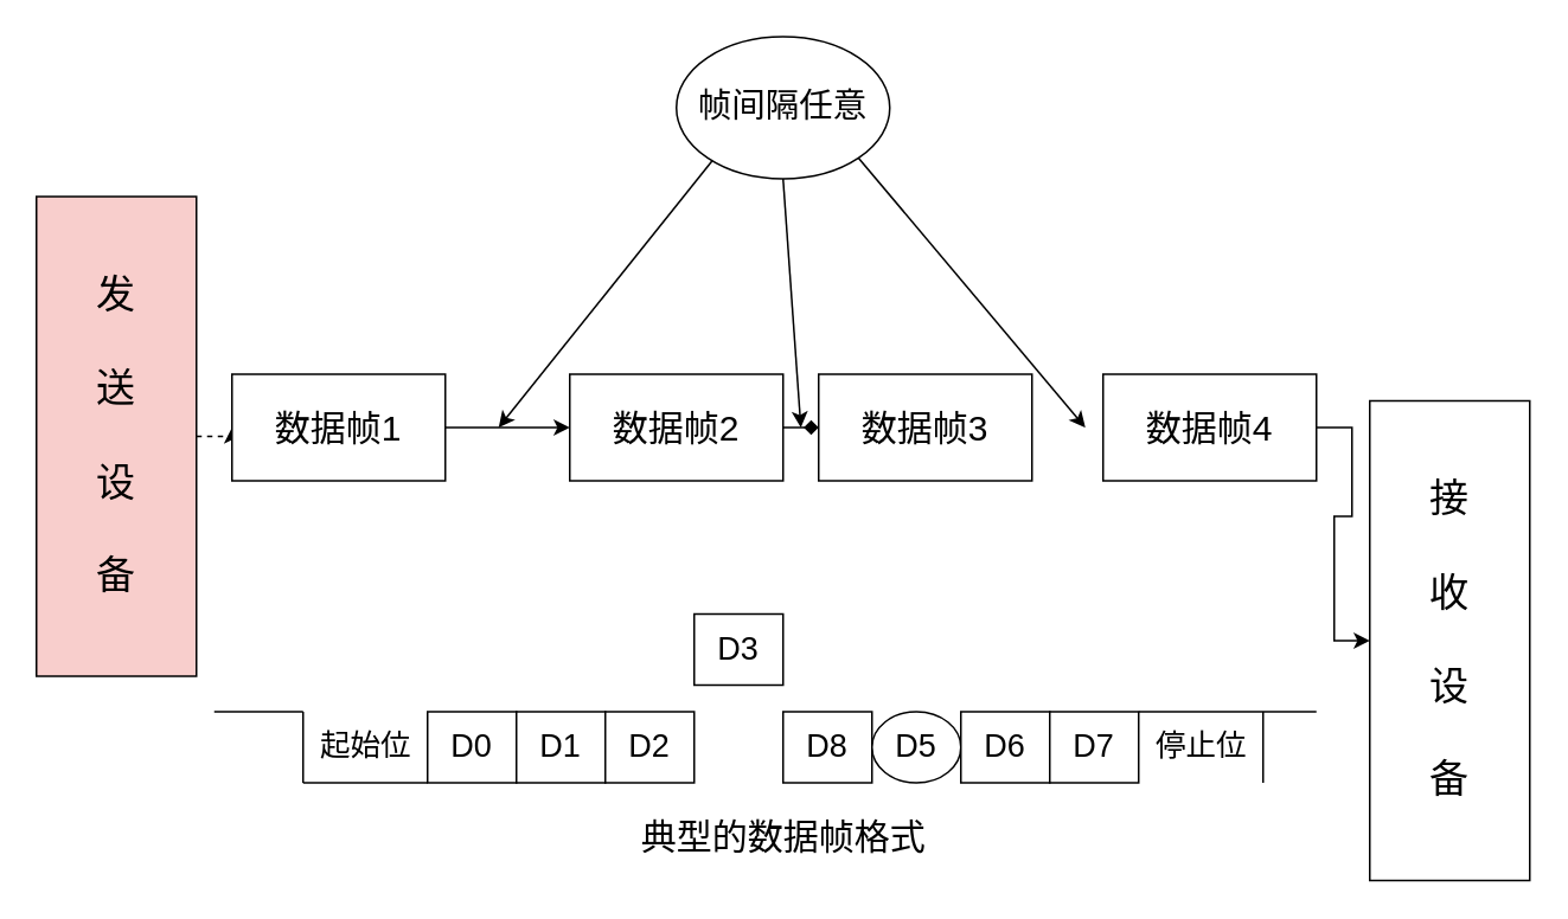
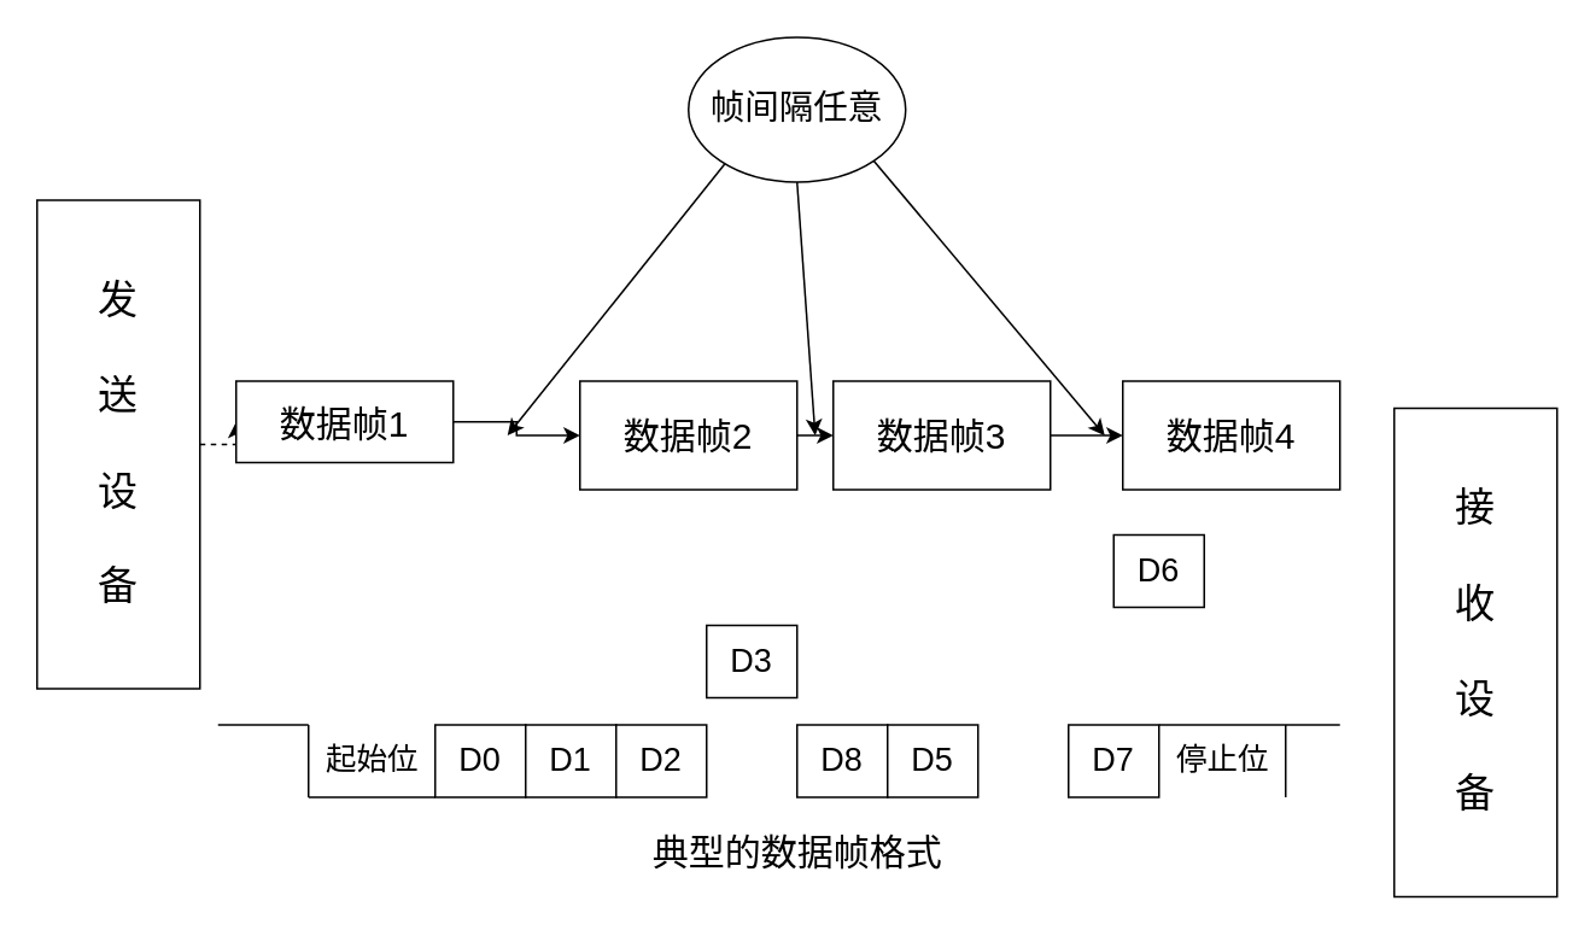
  <mxCell id="0" />
  <mxCell id="1" parent="0" />
  <mxCell id="2" value="" style="edgeStyle=orthogonalEdgeStyle;rounded=0;orthogonalLoop=1;jettySize=auto;html=1;dashed=1;" edge="1" parent="1" source="3" target="5"><mxGeometry relative="1" as="geometry" /></mxCell>
- <mxCell id="3" value="&lt;font style=&quot;font-size: 22px&quot;&gt;发&lt;br&gt;&lt;br&gt;送&lt;br&gt;&lt;br&gt;设&lt;br&gt;&lt;br&gt;备&lt;/font&gt;" style="rounded=0;whiteSpace=wrap;html=1;fillColor=#f8cecc;" vertex="1" parent="1"><mxGeometry x="20" y="110" width="90" height="270" as="geometry" /></mxCell>
+ <mxCell id="3" value="&lt;font style=&quot;font-size: 22px&quot;&gt;发&lt;br&gt;&lt;br&gt;送&lt;br&gt;&lt;br&gt;设&lt;br&gt;&lt;br&gt;备&lt;/font&gt;" style="rounded=0;whiteSpace=wrap;html=1;" vertex="1" parent="1"><mxGeometry x="20" y="110" width="90" height="270" as="geometry" /></mxCell>
  <mxCell id="4" value="" style="edgeStyle=orthogonalEdgeStyle;rounded=0;orthogonalLoop=1;jettySize=auto;html=1;" edge="1" parent="1" source="5" target="7"><mxGeometry relative="1" as="geometry" /></mxCell>
- <mxCell id="5" value="&lt;font style=&quot;font-size: 20px&quot;&gt;数据帧1&lt;/font&gt;" style="rounded=0;whiteSpace=wrap;html=1;" vertex="1" parent="1"><mxGeometry x="130" y="210" width="120" height="60" as="geometry" /></mxCell>
- <mxCell id="6" style="edgeStyle=orthogonalEdgeStyle;rounded=0;orthogonalLoop=1;jettySize=auto;html=1;exitX=1;exitY=0.5;exitDx=0;exitDy=0;entryX=0;entryY=0.5;entryDx=0;entryDy=0;endArrow=diamond;" edge="1" parent="1" source="7" target="9"><mxGeometry relative="1" as="geometry" /></mxCell>
+ <mxCell id="5" value="&lt;font style=&quot;font-size: 20px&quot;&gt;数据帧1&lt;/font&gt;" style="rounded=0;whiteSpace=wrap;html=1;" vertex="1" parent="1"><mxGeometry x="130" y="210" width="120" height="45" as="geometry" /></mxCell>
+ <mxCell id="6" style="edgeStyle=orthogonalEdgeStyle;rounded=0;orthogonalLoop=1;jettySize=auto;html=1;exitX=1;exitY=0.5;exitDx=0;exitDy=0;entryX=0;entryY=0.5;entryDx=0;entryDy=0;" edge="1" parent="1" source="7" target="9"><mxGeometry relative="1" as="geometry" /></mxCell>
  <mxCell id="7" value="&lt;font style=&quot;font-size: 20px&quot;&gt;数据帧2&lt;/font&gt;" style="rounded=0;whiteSpace=wrap;html=1;" vertex="1" parent="1"><mxGeometry x="320" y="210" width="120" height="60" as="geometry" /></mxCell>
+ <mxCell id="8" value="" style="edgeStyle=orthogonalEdgeStyle;rounded=0;orthogonalLoop=1;jettySize=auto;html=1;" edge="1" parent="1" source="9" target="11"><mxGeometry relative="1" as="geometry" /></mxCell>
  <mxCell id="9" value="&lt;font style=&quot;font-size: 20px&quot;&gt;数据帧3&lt;/font&gt;" style="rounded=0;whiteSpace=wrap;html=1;" vertex="1" parent="1"><mxGeometry x="460" y="210" width="120" height="60" as="geometry" /></mxCell>
- <mxCell id="10" value="" style="edgeStyle=orthogonalEdgeStyle;rounded=0;orthogonalLoop=1;jettySize=auto;html=1;" edge="1" parent="1" source="11" target="12"><mxGeometry relative="1" as="geometry" /></mxCell>
  <mxCell id="11" value="&lt;font style=&quot;font-size: 20px&quot;&gt;数据帧4&lt;/font&gt;" style="rounded=0;whiteSpace=wrap;html=1;" vertex="1" parent="1"><mxGeometry x="620" y="210" width="120" height="60" as="geometry" /></mxCell>
  <mxCell id="12" value="&lt;font style=&quot;font-size: 22px&quot;&gt;接&lt;br&gt;&lt;br&gt;收&lt;br&gt;&lt;br&gt;设&lt;br&gt;&lt;br&gt;备&lt;/font&gt;" style="rounded=0;whiteSpace=wrap;html=1;" vertex="1" parent="1"><mxGeometry x="770" y="225" width="90" height="270" as="geometry" /></mxCell>
  <mxCell id="13" value="&lt;font style=&quot;font-size: 19px&quot;&gt;帧间隔任意&lt;/font&gt;" style="ellipse;whiteSpace=wrap;html=1;" vertex="1" parent="1"><mxGeometry x="380" y="20" width="120" height="80" as="geometry" /></mxCell>
  <mxCell id="14" value="" style="endArrow=classic;html=1;" edge="1" parent="1"><mxGeometry width="50" height="50" relative="1" as="geometry"><mxPoint x="400" y="90" as="sourcePoint" /><mxPoint x="280" y="240" as="targetPoint" /></mxGeometry></mxCell>
  <mxCell id="15" value="" style="endArrow=classic;html=1;" edge="1" parent="1"><mxGeometry width="50" height="50" relative="1" as="geometry"><mxPoint x="440" y="100" as="sourcePoint" /><mxPoint x="450" y="240" as="targetPoint" /></mxGeometry></mxCell>
  <mxCell id="16" value="" style="endArrow=classic;html=1;exitX=1;exitY=1;exitDx=0;exitDy=0;" edge="1" parent="1" source="13"><mxGeometry width="50" height="50" relative="1" as="geometry"><mxPoint x="485" y="85" as="sourcePoint" /><mxPoint x="610" y="240" as="targetPoint" /></mxGeometry></mxCell>
  <mxCell id="17" value="&lt;font style=&quot;font-size: 18px&quot;&gt;D0&lt;/font&gt;" style="rounded=0;whiteSpace=wrap;html=1;" vertex="1" parent="1"><mxGeometry x="240" y="400" width="50" height="40" as="geometry" /></mxCell>
  <mxCell id="18" value="&lt;font style=&quot;font-size: 18px&quot;&gt;D1&lt;br&gt;&lt;/font&gt;" style="rounded=0;whiteSpace=wrap;html=1;" vertex="1" parent="1"><mxGeometry x="290" y="400" width="50" height="40" as="geometry" /></mxCell>
  <mxCell id="19" value="&lt;font style=&quot;font-size: 18px&quot;&gt;D2&lt;br&gt;&lt;/font&gt;" style="rounded=0;whiteSpace=wrap;html=1;" vertex="1" parent="1"><mxGeometry x="340" y="400" width="50" height="40" as="geometry" /></mxCell>
  <mxCell id="20" value="&lt;font style=&quot;font-size: 18px&quot;&gt;D3&lt;/font&gt;" style="rounded=0;whiteSpace=wrap;html=1;" vertex="1" parent="1"><mxGeometry x="390" y="345" width="50" height="40" as="geometry" /></mxCell>
  <mxCell id="21" value="&lt;font style=&quot;font-size: 18px&quot;&gt;D8&lt;/font&gt;" style="rounded=0;whiteSpace=wrap;html=1;" vertex="1" parent="1"><mxGeometry x="440" y="400" width="50" height="40" as="geometry" /></mxCell>
- <mxCell id="22" value="&lt;font style=&quot;font-size: 18px&quot;&gt;D5&lt;/font&gt;" style="ellipse;whiteSpace=wrap;html=1;" vertex="1" parent="1"><mxGeometry x="490" y="400" width="50" height="40" as="geometry" /></mxCell>
- <mxCell id="23" value="&lt;font style=&quot;font-size: 18px&quot;&gt;D6&lt;/font&gt;" style="rounded=0;whiteSpace=wrap;html=1;" vertex="1" parent="1"><mxGeometry x="540" y="400" width="50" height="40" as="geometry" /></mxCell>
+ <mxCell id="22" value="&lt;font style=&quot;font-size: 18px&quot;&gt;D5&lt;/font&gt;" style="rounded=0;whiteSpace=wrap;html=1;" vertex="1" parent="1"><mxGeometry x="490" y="400" width="50" height="40" as="geometry" /></mxCell>
+ <mxCell id="23" value="&lt;font style=&quot;font-size: 18px&quot;&gt;D6&lt;/font&gt;" style="rounded=0;whiteSpace=wrap;html=1;" vertex="1" parent="1"><mxGeometry x="615" y="295" width="50" height="40" as="geometry" /></mxCell>
  <mxCell id="24" value="&lt;font style=&quot;font-size: 18px&quot;&gt;D7&lt;/font&gt;" style="rounded=0;whiteSpace=wrap;html=1;" vertex="1" parent="1"><mxGeometry x="590" y="400" width="50" height="40" as="geometry" /></mxCell>
  <mxCell id="25" value="" style="endArrow=none;html=1;" edge="1" parent="1"><mxGeometry width="50" height="50" relative="1" as="geometry"><mxPoint x="640" y="400" as="sourcePoint" /><mxPoint x="740" y="400" as="targetPoint" /></mxGeometry></mxCell>
  <mxCell id="26" value="&lt;font style=&quot;font-size: 17px&quot;&gt;停止位&lt;/font&gt;" style="text;html=1;align=center;verticalAlign=middle;resizable=0;points=[];autosize=1;" vertex="1" parent="1"><mxGeometry x="640" y="410" width="70" height="20" as="geometry" /></mxCell>
  <mxCell id="27" value="" style="endArrow=none;html=1;" edge="1" parent="1"><mxGeometry width="50" height="50" relative="1" as="geometry"><mxPoint x="710" y="400" as="sourcePoint" /><mxPoint x="710" y="440" as="targetPoint" /></mxGeometry></mxCell>
  <mxCell id="28" value="" style="endArrow=none;html=1;" edge="1" parent="1"><mxGeometry width="50" height="50" relative="1" as="geometry"><mxPoint x="170" y="440" as="sourcePoint" /><mxPoint x="240" y="440" as="targetPoint" /></mxGeometry></mxCell>
  <mxCell id="29" value="&lt;font style=&quot;font-size: 17px&quot;&gt;起始位&lt;/font&gt;" style="text;html=1;align=center;verticalAlign=middle;resizable=0;points=[];autosize=1;" vertex="1" parent="1"><mxGeometry x="170" y="410" width="70" height="20" as="geometry" /></mxCell>
  <mxCell id="30" value="" style="endArrow=none;html=1;" edge="1" parent="1"><mxGeometry width="50" height="50" relative="1" as="geometry"><mxPoint x="170" y="440" as="sourcePoint" /><mxPoint x="170" y="400" as="targetPoint" /></mxGeometry></mxCell>
  <mxCell id="31" value="" style="endArrow=none;html=1;" edge="1" parent="1"><mxGeometry width="50" height="50" relative="1" as="geometry"><mxPoint x="170" y="400" as="sourcePoint" /><mxPoint x="120" y="400" as="targetPoint" /></mxGeometry></mxCell>
  <mxCell id="32" value="&lt;font style=&quot;font-size: 20px&quot;&gt;典型的数据帧格式&lt;/font&gt;" style="text;html=1;align=center;verticalAlign=middle;resizable=0;points=[];autosize=1;" vertex="1" parent="1"><mxGeometry x="350" y="460" width="180" height="20" as="geometry" /></mxCell>
